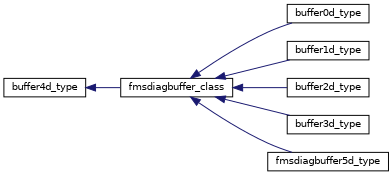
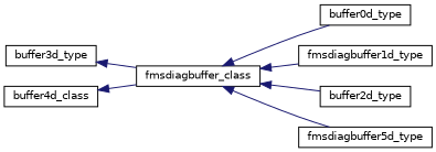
  digraph {
    rankdir=LR
    node [color=black fillcolor=white fontname=Helvetica fontsize=10 shape=record style=filled]
    edge [color=midnightblue dir=back fontname=Helvetica fontsize=10 labelfontname=Helvetica labelfontsize=10 style=solid]
    n1 [height=0.2 label=fmsdiagbuffer_class width=0.4]
    n2 [height=0.2 label=buffer0d_type width=0.4]
-   n3 [height=0.2 label=buffer1d_type width=0.4]
+   n3 [height=0.2 label=fmsdiagbuffer1d_type width=0.4]
    n4 [height=0.2 label=buffer2d_type width=0.4]
    n5 [height=0.2 label=buffer3d_type width=0.4]
    n6 [height=0.2 label=fmsdiagbuffer5d_type width=0.4]
-   n7 [height=0.2 label=buffer4d_type width=0.4]
+   n7 [height=0.2 label=buffer4d_class width=0.4]
    n1 -> n2
    n1 -> n3
    n1 -> n4
-   n1 -> n5
+   n5 -> n1
    n1 -> n6
    n7 -> n1
  }
